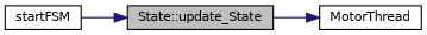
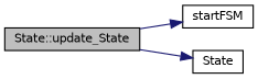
  digraph {
    rankdir=RL
    node [color=black fillcolor=white fontname=Helvetica fontsize=10 shape=record style=filled]
    edge [color=midnightblue dir=back fontname=Helvetica fontsize=10 labelfontname=Helvetica labelfontsize=10 style=solid]
    n1 [fillcolor=grey75 fontcolor=black height=0.2 label="State::update_State" width=0.4]
    n2 [height=0.2 label=startFSM width=0.4]
-   n3 [height=0.2 label=MotorThread width=0.4]
-   n1 -> n2
+   n3 [height=0.2 label=State width=0.4]
+   n2 -> n1
    n3 -> n1
  }
